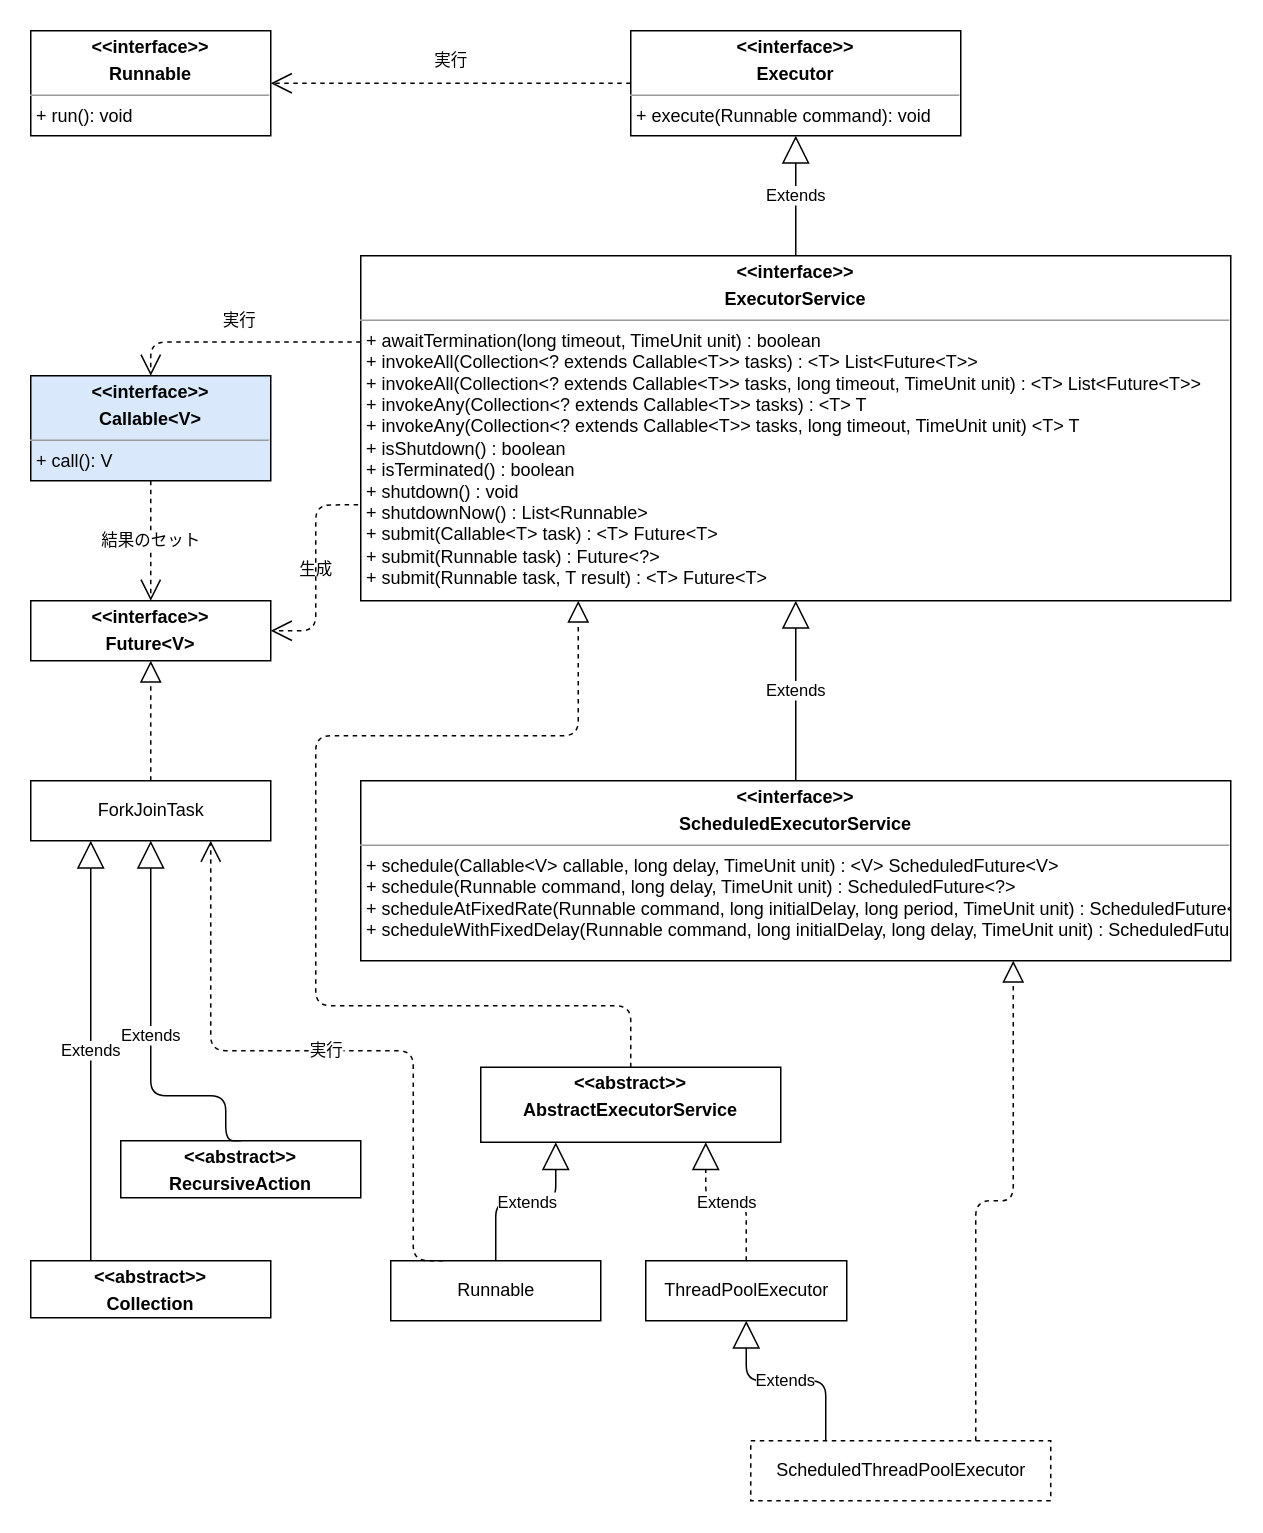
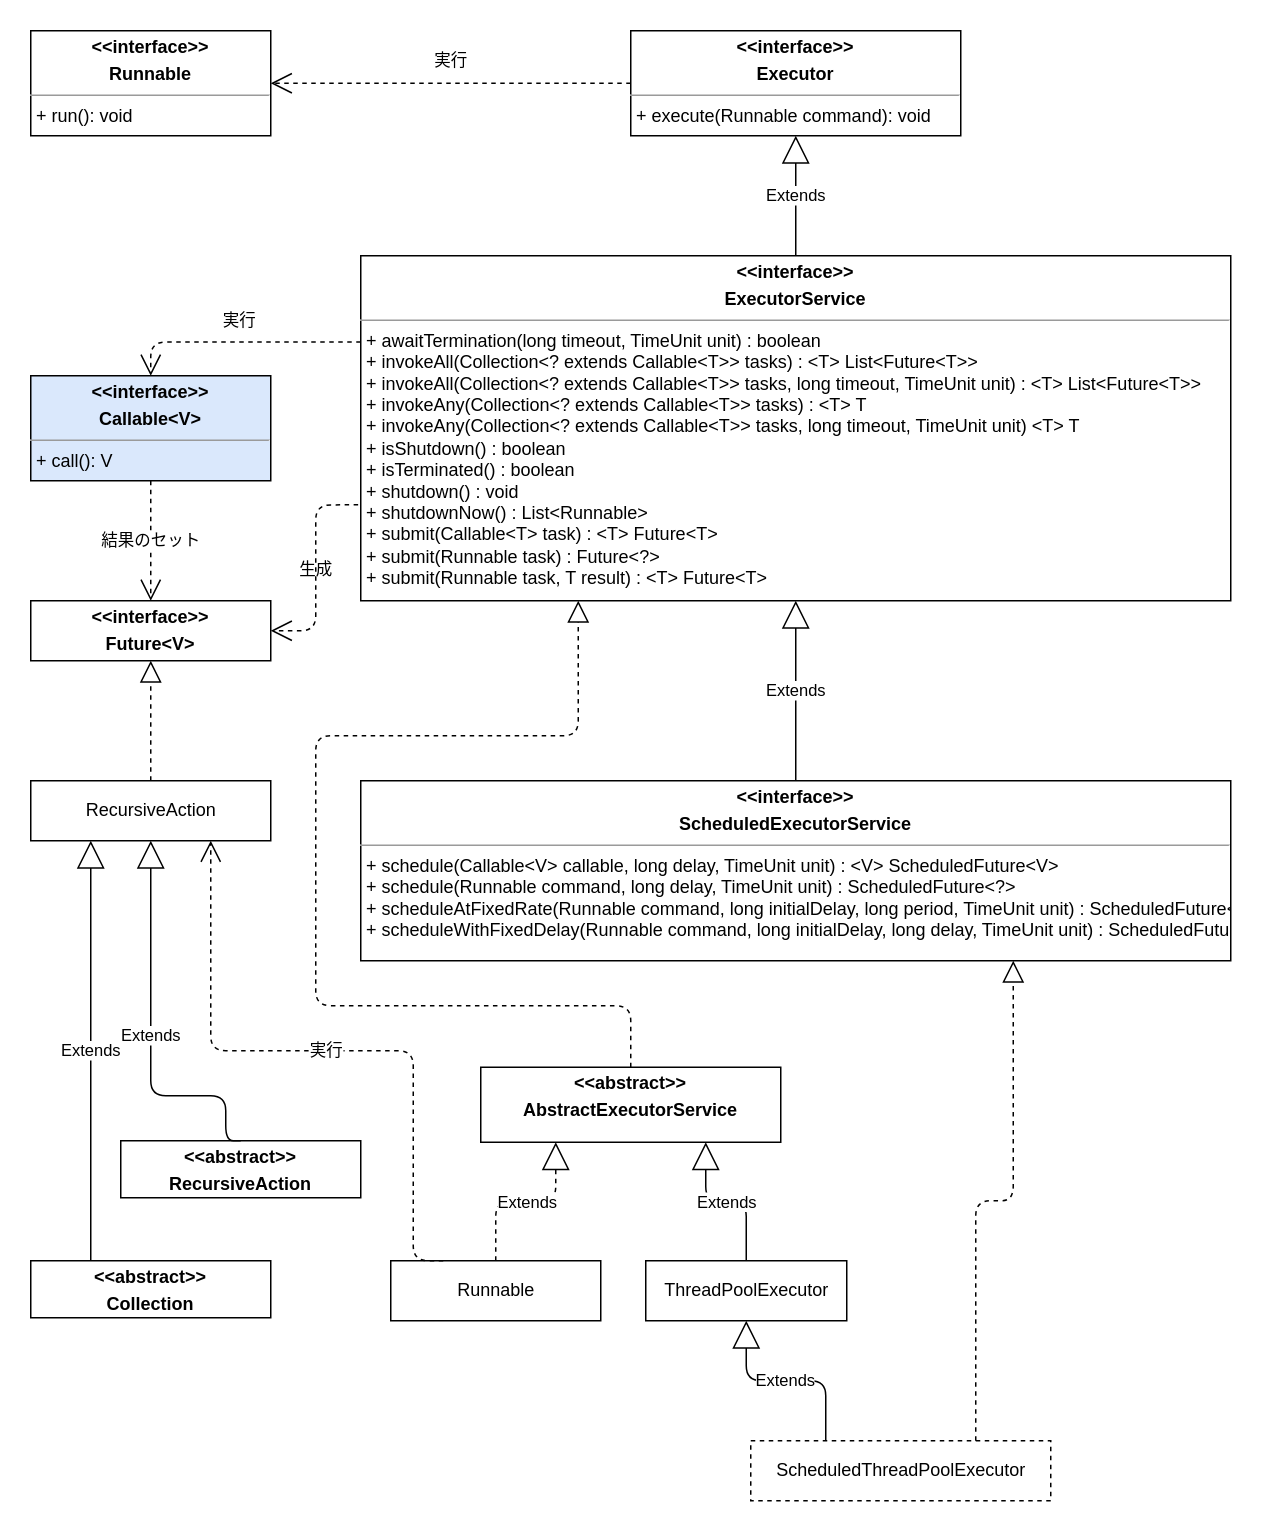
  <mxCell id="0" />
  <mxCell id="1" parent="0" />
  <mxCell id="2" value="&lt;p style=&quot;margin: 0px ; margin-top: 4px ; text-align: center&quot;&gt;&lt;b&gt;&amp;lt;&amp;lt;interface&amp;gt;&amp;gt;&lt;/b&gt;&lt;/p&gt;&lt;p style=&quot;margin: 0px ; margin-top: 4px ; text-align: center&quot;&gt;&lt;b&gt;Executor&lt;/b&gt;&lt;/p&gt;&lt;hr size=&quot;1&quot;&gt;&lt;p style=&quot;margin: 0px ; margin-left: 4px&quot;&gt;&lt;/p&gt;&lt;p style=&quot;margin: 0px ; margin-left: 4px&quot;&gt;+&amp;nbsp;execute(Runnable command): void&lt;br&gt;&lt;/p&gt;" style="verticalAlign=top;align=left;overflow=fill;fontSize=12;fontFamily=Helvetica;html=1;" parent="1" vertex="1"><mxGeometry x="420" y="20" width="220" height="70" as="geometry" /></mxCell>
  <mxCell id="3" value="" style="endArrow=block;dashed=1;endFill=0;endSize=12;html=1;edgeStyle=orthogonalEdgeStyle;entryX=0.25;entryY=1;entryDx=0;entryDy=0;exitX=0.5;exitY=0;exitDx=0;exitDy=0;" parent="1" source="12" target="11" edge="1"><mxGeometry width="160" relative="1" as="geometry"><mxPoint x="200" y="661" as="sourcePoint" /><mxPoint x="706" y="680" as="targetPoint" /><Array as="points"><mxPoint x="420" y="670" /><mxPoint x="210" y="670" /><mxPoint x="210" y="490" /><mxPoint x="385" y="490" /></Array></mxGeometry></mxCell>
  <mxCell id="4" value="Runnable" style="html=1;" parent="1" vertex="1"><mxGeometry x="260" y="840" width="140" height="40" as="geometry" /></mxCell>
- <mxCell id="5" value="Extends" style="endArrow=block;endSize=16;endFill=0;html=1;exitX=0.5;exitY=0;exitDx=0;exitDy=0;edgeStyle=orthogonalEdgeStyle;entryX=0.25;entryY=1;entryDx=0;entryDy=0;" parent="1" source="4" target="12" edge="1"><mxGeometry width="160" relative="1" as="geometry"><mxPoint x="786" y="1092" as="sourcePoint" /><mxPoint x="620" y="1002" as="targetPoint" /></mxGeometry></mxCell>
+ <mxCell id="5" value="Extends" style="endArrow=block;endSize=16;endFill=0;html=1;exitX=0.5;exitY=0;exitDx=0;exitDy=0;edgeStyle=orthogonalEdgeStyle;entryX=0.25;entryY=1;entryDx=0;entryDy=0;dashed=1;" parent="1" source="4" target="12" edge="1"><mxGeometry width="160" relative="1" as="geometry"><mxPoint x="786" y="1092" as="sourcePoint" /><mxPoint x="620" y="1002" as="targetPoint" /></mxGeometry></mxCell>
  <mxCell id="6" value="ThreadPoolExecutor" style="html=1;" parent="1" vertex="1"><mxGeometry x="430" y="840" width="134" height="40" as="geometry" /></mxCell>
- <mxCell id="7" value="Extends" style="endArrow=block;endSize=16;endFill=0;html=1;entryX=0.75;entryY=1;entryDx=0;entryDy=0;exitX=0.5;exitY=0;exitDx=0;exitDy=0;edgeStyle=orthogonalEdgeStyle;dashed=1;" parent="1" source="6" target="12" edge="1"><mxGeometry width="160" relative="1" as="geometry"><mxPoint x="786" y="1092" as="sourcePoint" /><mxPoint x="720" y="1002" as="targetPoint" /></mxGeometry></mxCell>
+ <mxCell id="7" value="Extends" style="endArrow=block;endSize=16;endFill=0;html=1;entryX=0.75;entryY=1;entryDx=0;entryDy=0;exitX=0.5;exitY=0;exitDx=0;exitDy=0;edgeStyle=orthogonalEdgeStyle;" parent="1" source="6" target="12" edge="1"><mxGeometry width="160" relative="1" as="geometry"><mxPoint x="786" y="1092" as="sourcePoint" /><mxPoint x="720" y="1002" as="targetPoint" /></mxGeometry></mxCell>
  <mxCell id="8" value="ScheduledThreadPoolExecutor" style="html=1;dashed=1;" parent="1" vertex="1"><mxGeometry x="500" y="960" width="200" height="40" as="geometry" /></mxCell>
  <mxCell id="9" value="Extends" style="endArrow=block;endSize=16;endFill=0;html=1;entryX=0.5;entryY=1;entryDx=0;entryDy=0;edgeStyle=orthogonalEdgeStyle;exitX=0.25;exitY=0;exitDx=0;exitDy=0;" parent="1" source="8" target="6" edge="1"><mxGeometry width="160" relative="1" as="geometry"><mxPoint x="929" y="922" as="sourcePoint" /><mxPoint x="986" y="992" as="targetPoint" /></mxGeometry></mxCell>
  <mxCell id="10" value="" style="endArrow=block;dashed=1;endFill=0;endSize=12;html=1;edgeStyle=orthogonalEdgeStyle;exitX=0.75;exitY=0;exitDx=0;exitDy=0;entryX=0.75;entryY=1;entryDx=0;entryDy=0;" parent="1" source="8" target="13" edge="1"><mxGeometry width="160" relative="1" as="geometry"><mxPoint x="599" y="972" as="sourcePoint" /><mxPoint x="669" y="690" as="targetPoint" /></mxGeometry></mxCell>
  <mxCell id="11" value="&lt;p style=&quot;margin: 0px ; margin-top: 4px ; text-align: center&quot;&gt;&lt;b&gt;&amp;lt;&amp;lt;interface&amp;gt;&amp;gt;&lt;/b&gt;&lt;/p&gt;&lt;p style=&quot;margin: 0px ; margin-top: 4px ; text-align: center&quot;&gt;&lt;b&gt;ExecutorService&lt;/b&gt;&lt;/p&gt;&lt;hr size=&quot;1&quot;&gt;&lt;p style=&quot;margin: 0px ; margin-left: 4px&quot;&gt;&lt;/p&gt;&lt;p style=&quot;margin: 0px ; margin-left: 4px&quot;&gt;+ awaitTermination(long timeout, TimeUnit unit) : boolean&lt;/p&gt;&lt;p style=&quot;margin: 0px ; margin-left: 4px&quot;&gt;+ invokeAll(Collection&amp;lt;? extends Callable&amp;lt;T&amp;gt;&amp;gt; tasks) : &amp;lt;T&amp;gt; List&amp;lt;Future&amp;lt;T&amp;gt;&amp;gt;&lt;/p&gt;&lt;p style=&quot;margin: 0px ; margin-left: 4px&quot;&gt;+ invokeAll(Collection&amp;lt;? extends Callable&amp;lt;T&amp;gt;&amp;gt; tasks, long timeout, TimeUnit unit) : &amp;lt;T&amp;gt; List&amp;lt;Future&amp;lt;T&amp;gt;&amp;gt;&lt;/p&gt;&lt;p style=&quot;margin: 0px ; margin-left: 4px&quot;&gt;+ invokeAny(Collection&amp;lt;? extends Callable&amp;lt;T&amp;gt;&amp;gt; tasks) : &amp;lt;T&amp;gt; T&lt;/p&gt;&lt;p style=&quot;margin: 0px ; margin-left: 4px&quot;&gt;+ invokeAny(Collection&amp;lt;? extends Callable&amp;lt;T&amp;gt;&amp;gt; tasks, long timeout, TimeUnit unit) &amp;lt;T&amp;gt; T&lt;/p&gt;&lt;p style=&quot;margin: 0px ; margin-left: 4px&quot;&gt;+ isShutdown() : boolean&lt;/p&gt;&lt;p style=&quot;margin: 0px ; margin-left: 4px&quot;&gt;+ isTerminated() : boolean&lt;/p&gt;&lt;p style=&quot;margin: 0px ; margin-left: 4px&quot;&gt;+ shutdown() : void&lt;/p&gt;&lt;p style=&quot;margin: 0px ; margin-left: 4px&quot;&gt;+ shutdownNow() : List&amp;lt;Runnable&amp;gt;&lt;/p&gt;&lt;p style=&quot;margin: 0px ; margin-left: 4px&quot;&gt;+ submit(Callable&amp;lt;T&amp;gt; task) : &amp;lt;T&amp;gt; Future&amp;lt;T&amp;gt;&lt;/p&gt;&lt;p style=&quot;margin: 0px ; margin-left: 4px&quot;&gt;+ submit(Runnable task) : Future&amp;lt;?&amp;gt;&lt;/p&gt;&lt;p style=&quot;margin: 0px ; margin-left: 4px&quot;&gt;+ submit(Runnable task, T result) : &amp;lt;T&amp;gt; Future&amp;lt;T&amp;gt;&lt;/p&gt;&lt;div&gt;&lt;br&gt;&lt;/div&gt;" style="verticalAlign=top;align=left;overflow=fill;fontSize=12;fontFamily=Helvetica;html=1;" parent="1" vertex="1"><mxGeometry x="240" y="170" width="580" height="230" as="geometry" /></mxCell>
  <mxCell id="12" value="&lt;p style=&quot;margin: 0px ; margin-top: 4px ; text-align: center&quot;&gt;&lt;b&gt;&amp;lt;&amp;lt;abstract&amp;gt;&amp;gt;&lt;/b&gt;&lt;/p&gt;&lt;p style=&quot;margin: 0px ; margin-top: 4px ; text-align: center&quot;&gt;&lt;b&gt;AbstractExecutorService&lt;/b&gt;&lt;/p&gt;&lt;p style=&quot;margin: 0px ; margin-left: 4px&quot;&gt;&lt;br&gt;&lt;/p&gt;" style="verticalAlign=top;align=left;overflow=fill;fontSize=12;fontFamily=Helvetica;html=1;" parent="1" vertex="1"><mxGeometry x="320" y="711" width="200" height="50" as="geometry" /></mxCell>
  <mxCell id="13" value="&lt;p style=&quot;margin: 0px ; margin-top: 4px ; text-align: center&quot;&gt;&lt;b&gt;&amp;lt;&amp;lt;interface&amp;gt;&amp;gt;&lt;/b&gt;&lt;/p&gt;&lt;p style=&quot;margin: 0px ; margin-top: 4px ; text-align: center&quot;&gt;&lt;b&gt;ScheduledExecutorService&lt;/b&gt;&lt;/p&gt;&lt;hr size=&quot;1&quot;&gt;&lt;p style=&quot;margin: 0px ; margin-left: 4px&quot;&gt;&lt;/p&gt;&lt;p style=&quot;margin: 0px ; margin-left: 4px&quot;&gt;+ schedule(Callable&amp;lt;V&amp;gt; callable, long delay, TimeUnit unit) : &amp;lt;V&amp;gt; ScheduledFuture&amp;lt;V&amp;gt;&lt;/p&gt;&lt;p style=&quot;margin: 0px ; margin-left: 4px&quot;&gt;+ schedule(Runnable command, long delay, TimeUnit unit) : ScheduledFuture&amp;lt;?&amp;gt;&lt;/p&gt;&lt;p style=&quot;margin: 0px ; margin-left: 4px&quot;&gt;+ scheduleAtFixedRate(Runnable command, long initialDelay, long period, TimeUnit unit) : ScheduledFuture&amp;lt;?&amp;gt;&lt;/p&gt;&lt;p style=&quot;margin: 0px ; margin-left: 4px&quot;&gt;+ scheduleWithFixedDelay(Runnable command, long initialDelay, long delay, TimeUnit unit) : ScheduledFuture&amp;lt;?&amp;gt;&lt;/p&gt;&lt;div&gt;&lt;br&gt;&lt;/div&gt;&lt;div&gt;&lt;br&gt;&lt;/div&gt;" style="verticalAlign=top;align=left;overflow=fill;fontSize=12;fontFamily=Helvetica;html=1;" parent="1" vertex="1"><mxGeometry x="240" y="520" width="580" height="120" as="geometry" /></mxCell>
  <mxCell id="14" value="&lt;p style=&quot;margin: 0px ; margin-top: 4px ; text-align: center&quot;&gt;&lt;b&gt;&amp;lt;&amp;lt;interface&amp;gt;&amp;gt;&lt;/b&gt;&lt;/p&gt;&lt;p style=&quot;margin: 0px ; margin-top: 4px ; text-align: center&quot;&gt;&lt;b&gt;Runnable&lt;/b&gt;&lt;/p&gt;&lt;hr size=&quot;1&quot;&gt;&lt;p style=&quot;margin: 0px ; margin-left: 4px&quot;&gt;&lt;/p&gt;&lt;p style=&quot;margin: 0px ; margin-left: 4px&quot;&gt;+&amp;nbsp;run(): void&lt;br&gt;&lt;/p&gt;" style="verticalAlign=top;align=left;overflow=fill;fontSize=12;fontFamily=Helvetica;html=1;" parent="1" vertex="1"><mxGeometry x="20" y="20" width="160" height="70" as="geometry" /></mxCell>
  <mxCell id="15" value="実行" style="endArrow=open;endSize=12;dashed=1;html=1;entryX=1;entryY=0.5;entryDx=0;entryDy=0;" parent="1" source="2" target="14" edge="1"><mxGeometry y="-15" width="160" relative="1" as="geometry"><mxPoint x="350" y="240" as="sourcePoint" /><mxPoint x="510" y="240" as="targetPoint" /><mxPoint as="offset" /></mxGeometry></mxCell>
  <mxCell id="16" value="&lt;p style=&quot;margin: 0px ; margin-top: 4px ; text-align: center&quot;&gt;&lt;b&gt;&amp;lt;&amp;lt;interface&amp;gt;&amp;gt;&lt;/b&gt;&lt;/p&gt;&lt;p style=&quot;margin: 0px ; margin-top: 4px ; text-align: center&quot;&gt;&lt;b&gt;Callable&amp;lt;V&amp;gt;&lt;/b&gt;&lt;/p&gt;&lt;hr size=&quot;1&quot;&gt;&lt;p style=&quot;margin: 0px ; margin-left: 4px&quot;&gt;&lt;/p&gt;&lt;p style=&quot;margin: 0px ; margin-left: 4px&quot;&gt;+ call(): V&lt;br&gt;&lt;/p&gt;" style="verticalAlign=top;align=left;overflow=fill;fontSize=12;fontFamily=Helvetica;html=1;fillColor=#dae8fc;" parent="1" vertex="1"><mxGeometry x="20" y="250" width="160" height="70" as="geometry" /></mxCell>
  <mxCell id="17" value="実行" style="endArrow=open;endSize=12;dashed=1;html=1;entryX=0.5;entryY=0;entryDx=0;entryDy=0;exitX=0;exitY=0.25;exitDx=0;exitDy=0;edgeStyle=orthogonalEdgeStyle;" parent="1" source="11" target="16" edge="1"><mxGeometry y="-15" width="160" relative="1" as="geometry"><mxPoint x="430" y="65" as="sourcePoint" /><mxPoint x="200" y="65" as="targetPoint" /><mxPoint as="offset" /></mxGeometry></mxCell>
  <mxCell id="18" value="&lt;p style=&quot;margin: 0px ; margin-top: 4px ; text-align: center&quot;&gt;&lt;b&gt;&amp;lt;&amp;lt;interface&amp;gt;&amp;gt;&lt;/b&gt;&lt;/p&gt;&lt;p style=&quot;margin: 0px ; margin-top: 4px ; text-align: center&quot;&gt;&lt;b&gt;Future&amp;lt;V&amp;gt;&lt;/b&gt;&lt;/p&gt;&lt;p style=&quot;margin: 0px ; margin-left: 4px&quot;&gt;&lt;br&gt;&lt;/p&gt;" style="verticalAlign=top;align=left;overflow=fill;fontSize=12;fontFamily=Helvetica;html=1;" parent="1" vertex="1"><mxGeometry x="20" y="400" width="160" height="40" as="geometry" /></mxCell>
  <mxCell id="19" value="生成" style="endArrow=open;endSize=12;dashed=1;html=1;exitX=-0.003;exitY=0.722;exitDx=0;exitDy=0;labelBackgroundColor=none;exitPerimeter=0;entryX=1;entryY=0.5;entryDx=0;entryDy=0;edgeStyle=orthogonalEdgeStyle;" parent="1" source="11" target="18" edge="1"><mxGeometry width="160" relative="1" as="geometry"><mxPoint x="350" y="560" as="sourcePoint" /><mxPoint x="510" y="560" as="targetPoint" /><mxPoint as="offset" /></mxGeometry></mxCell>
  <mxCell id="20" value="結果のセット" style="endArrow=open;endSize=12;dashed=1;html=1;exitX=0.5;exitY=1;exitDx=0;exitDy=0;edgeStyle=orthogonalEdgeStyle;" parent="1" source="16" target="18" edge="1"><mxGeometry width="160" relative="1" as="geometry"><mxPoint x="250" y="237.5" as="sourcePoint" /><mxPoint x="110" y="260" as="targetPoint" /></mxGeometry></mxCell>
- <mxCell id="21" value="ForkJoinTask" style="html=1;" parent="1" vertex="1"><mxGeometry x="20" y="520" width="160" height="40" as="geometry" /></mxCell>
+ <mxCell id="21" value="RecursiveAction" style="html=1;" parent="1" vertex="1"><mxGeometry x="20" y="520" width="160" height="40" as="geometry" /></mxCell>
  <mxCell id="22" value="" style="endArrow=block;dashed=1;endFill=0;endSize=12;html=1;edgeStyle=orthogonalEdgeStyle;entryX=0.5;entryY=1;entryDx=0;entryDy=0;exitX=0.5;exitY=0;exitDx=0;exitDy=0;" parent="1" source="21" target="18" edge="1"><mxGeometry width="160" relative="1" as="geometry"><mxPoint x="100" y="510" as="sourcePoint" /><mxPoint x="540" y="410" as="targetPoint" /></mxGeometry></mxCell>
  <mxCell id="23" value="実行" style="endArrow=open;endSize=12;dashed=1;html=1;entryX=0.75;entryY=1;entryDx=0;entryDy=0;exitX=0.25;exitY=0;exitDx=0;exitDy=0;edgeStyle=orthogonalEdgeStyle;" parent="1" source="4" target="21" edge="1"><mxGeometry width="160" relative="1" as="geometry"><mxPoint x="250" y="237.5" as="sourcePoint" /><mxPoint x="110" y="260" as="targetPoint" /><Array as="points"><mxPoint x="275" y="700" /><mxPoint x="140" y="700" /></Array></mxGeometry></mxCell>
  <mxCell id="24" value="&lt;p style=&quot;margin: 0px ; margin-top: 4px ; text-align: center&quot;&gt;&lt;b&gt;&amp;lt;&amp;lt;abstract&amp;gt;&amp;gt;&lt;/b&gt;&lt;/p&gt;&lt;p style=&quot;margin: 0px ; margin-top: 4px ; text-align: center&quot;&gt;&lt;b&gt;RecursiveAction&lt;/b&gt;&lt;/p&gt;&lt;p style=&quot;margin: 0px ; margin-left: 4px&quot;&gt;&lt;br&gt;&lt;/p&gt;" style="verticalAlign=top;align=left;overflow=fill;fontSize=12;fontFamily=Helvetica;html=1;" parent="1" vertex="1"><mxGeometry x="80" y="760" width="160" height="38" as="geometry" /></mxCell>
  <mxCell id="25" value="&lt;p style=&quot;margin: 0px ; margin-top: 4px ; text-align: center&quot;&gt;&lt;b&gt;&amp;lt;&amp;lt;abstract&amp;gt;&amp;gt;&lt;/b&gt;&lt;/p&gt;&lt;p style=&quot;margin: 0px ; margin-top: 4px ; text-align: center&quot;&gt;&lt;b&gt;Collection&lt;/b&gt;&lt;/p&gt;" style="verticalAlign=top;align=left;overflow=fill;fontSize=12;fontFamily=Helvetica;html=1;" parent="1" vertex="1"><mxGeometry x="20" y="840" width="160" height="38" as="geometry" /></mxCell>
  <mxCell id="26" value="Extends" style="endArrow=block;endSize=16;endFill=0;html=1;entryX=0.25;entryY=1;entryDx=0;entryDy=0;exitX=0.25;exitY=0;exitDx=0;exitDy=0;edgeStyle=orthogonalEdgeStyle;" parent="1" source="25" target="21" edge="1"><mxGeometry width="160" relative="1" as="geometry"><mxPoint x="477" y="882" as="sourcePoint" /><mxPoint x="480" y="759" as="targetPoint" /></mxGeometry></mxCell>
  <mxCell id="27" value="Extends" style="endArrow=block;endSize=16;endFill=0;html=1;entryX=0.5;entryY=1;entryDx=0;entryDy=0;exitX=0.5;exitY=0;exitDx=0;exitDy=0;edgeStyle=orthogonalEdgeStyle;" parent="1" source="24" target="21" edge="1"><mxGeometry width="160" relative="1" as="geometry"><mxPoint x="65" y="860" as="sourcePoint" /><mxPoint x="70" y="570" as="targetPoint" /><Array as="points"><mxPoint x="150" y="730" /><mxPoint x="100" y="730" /></Array></mxGeometry></mxCell>
  <mxCell id="28" value="Extends" style="endArrow=block;endSize=16;endFill=0;html=1;" edge="1" parent="1" source="11"><mxGeometry width="160" relative="1" as="geometry"><mxPoint x="330" y="390" as="sourcePoint" /><mxPoint x="530" y="90" as="targetPoint" /></mxGeometry></mxCell>
  <mxCell id="29" value="Extends" style="endArrow=block;endSize=16;endFill=0;html=1;entryX=0.5;entryY=1;entryDx=0;entryDy=0;" edge="1" parent="1" source="13" target="11"><mxGeometry width="160" relative="1" as="geometry"><mxPoint x="540" y="180" as="sourcePoint" /><mxPoint x="540" y="100" as="targetPoint" /></mxGeometry></mxCell>
